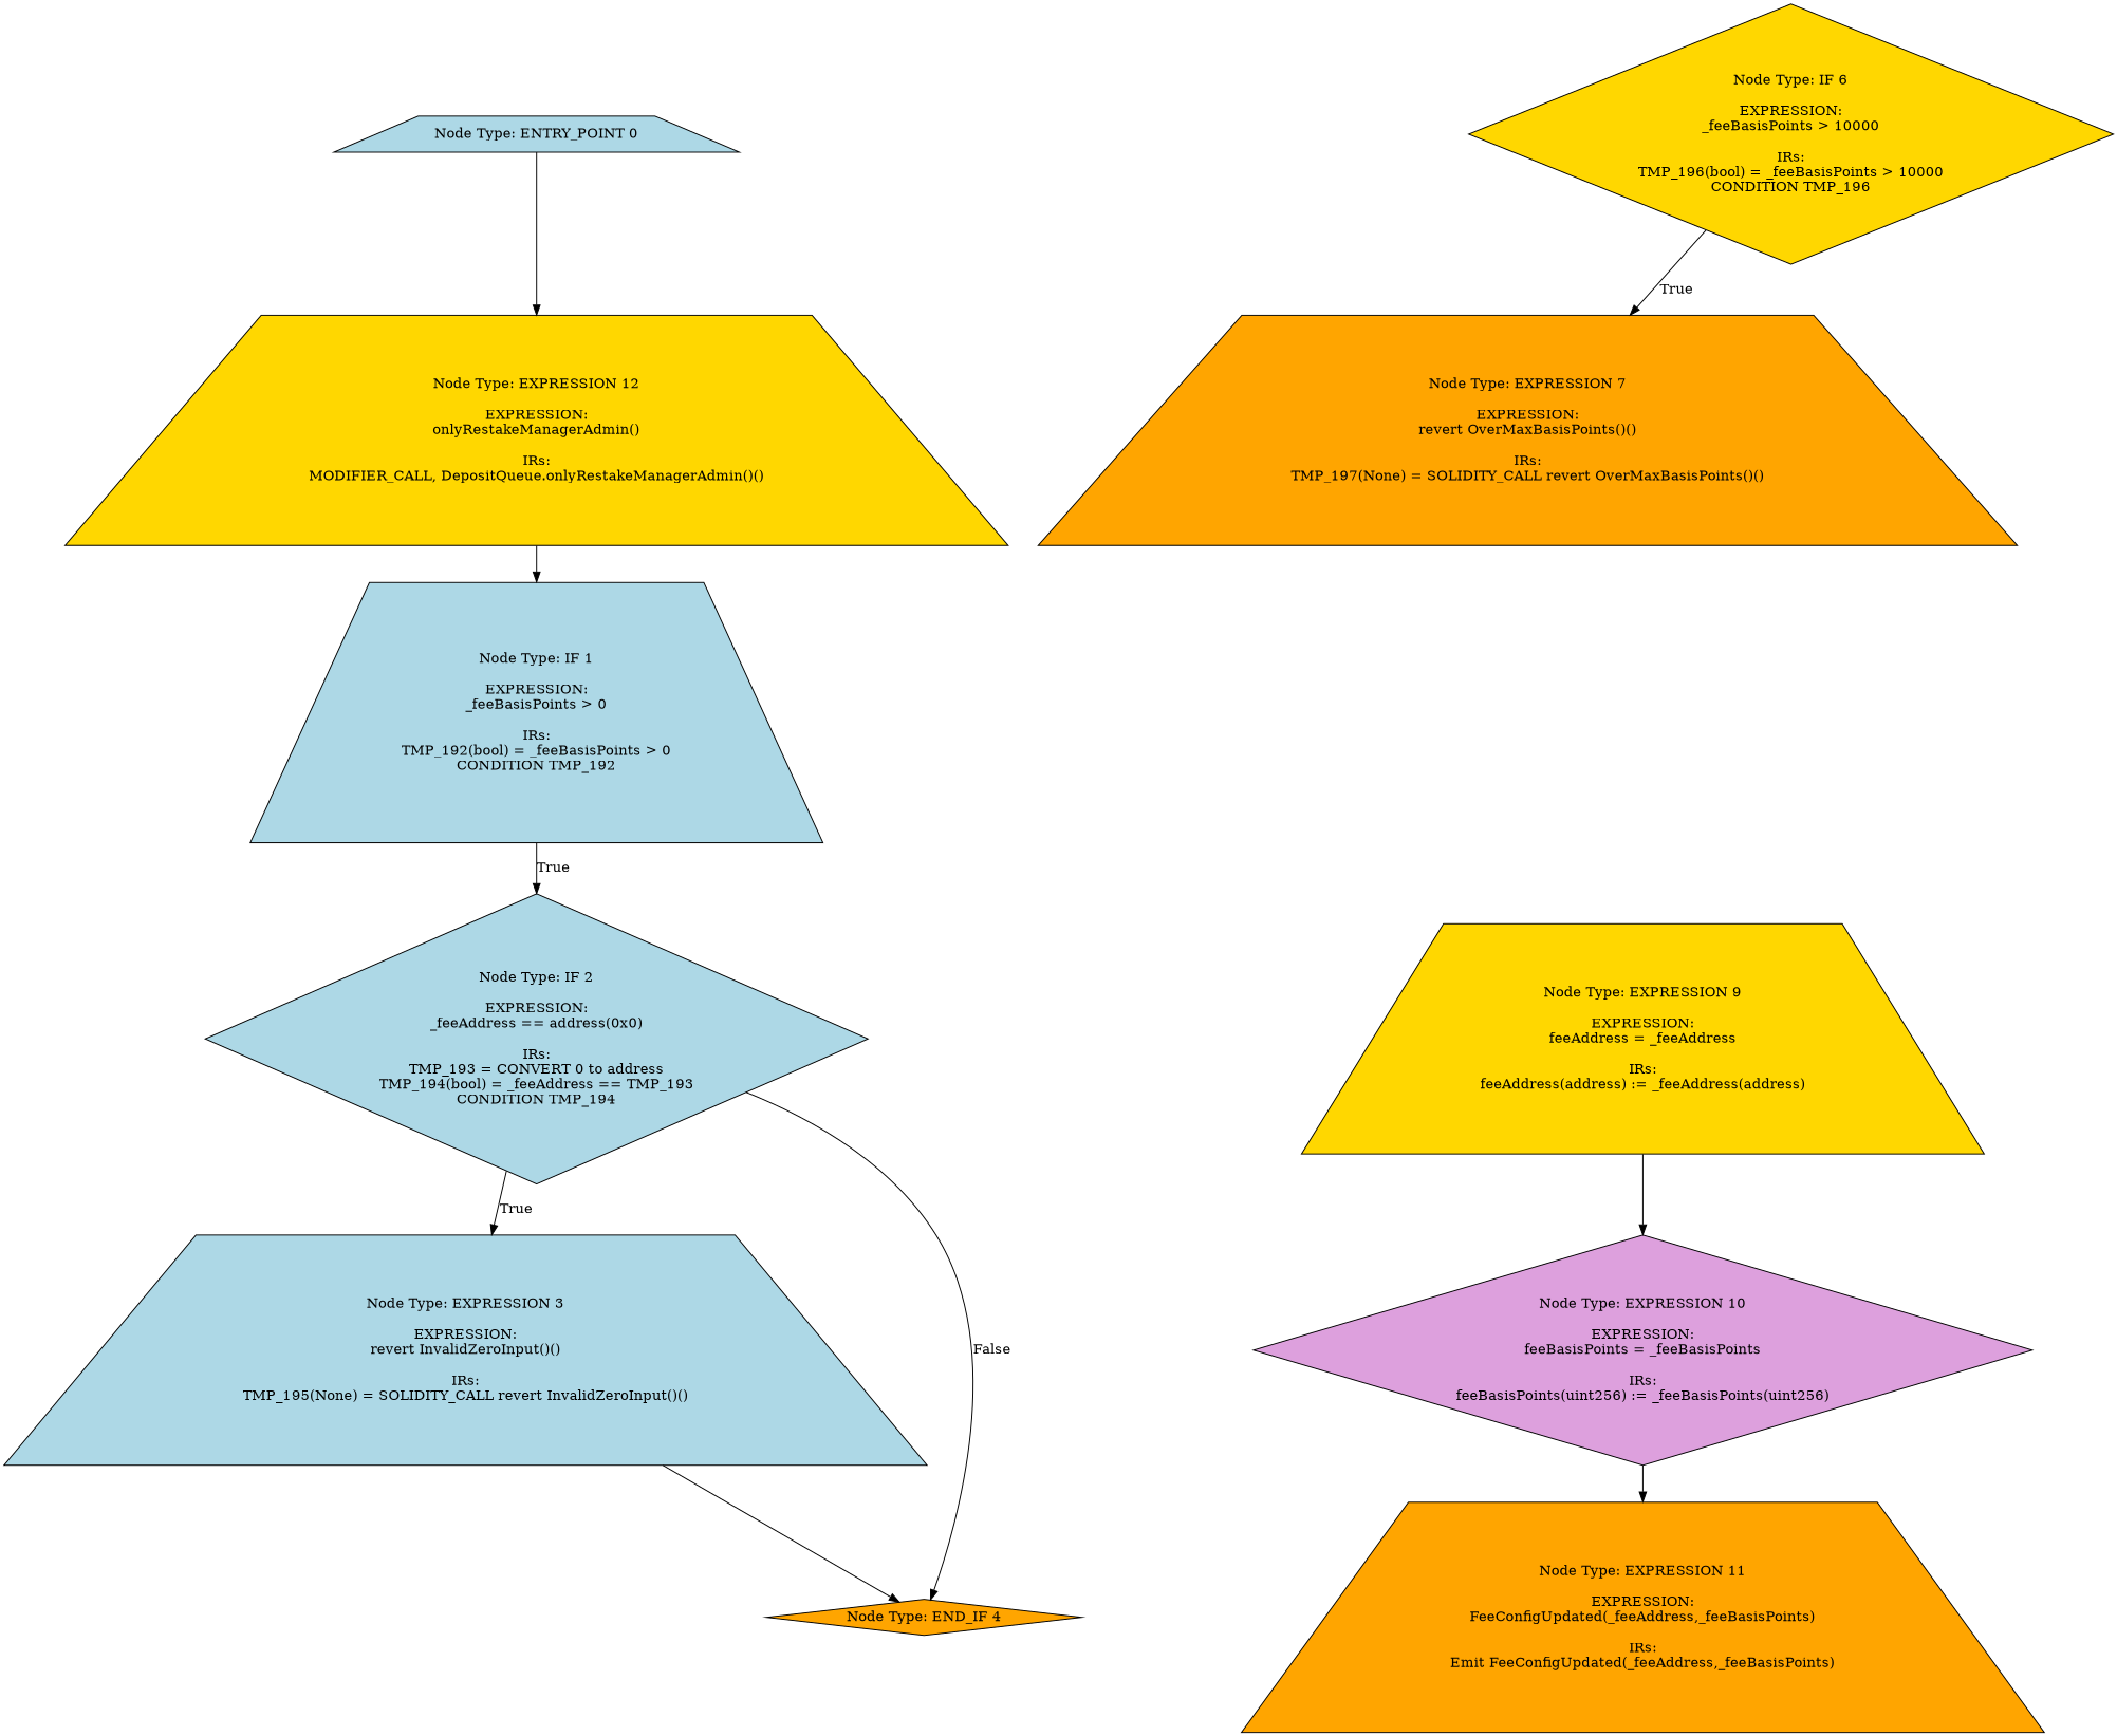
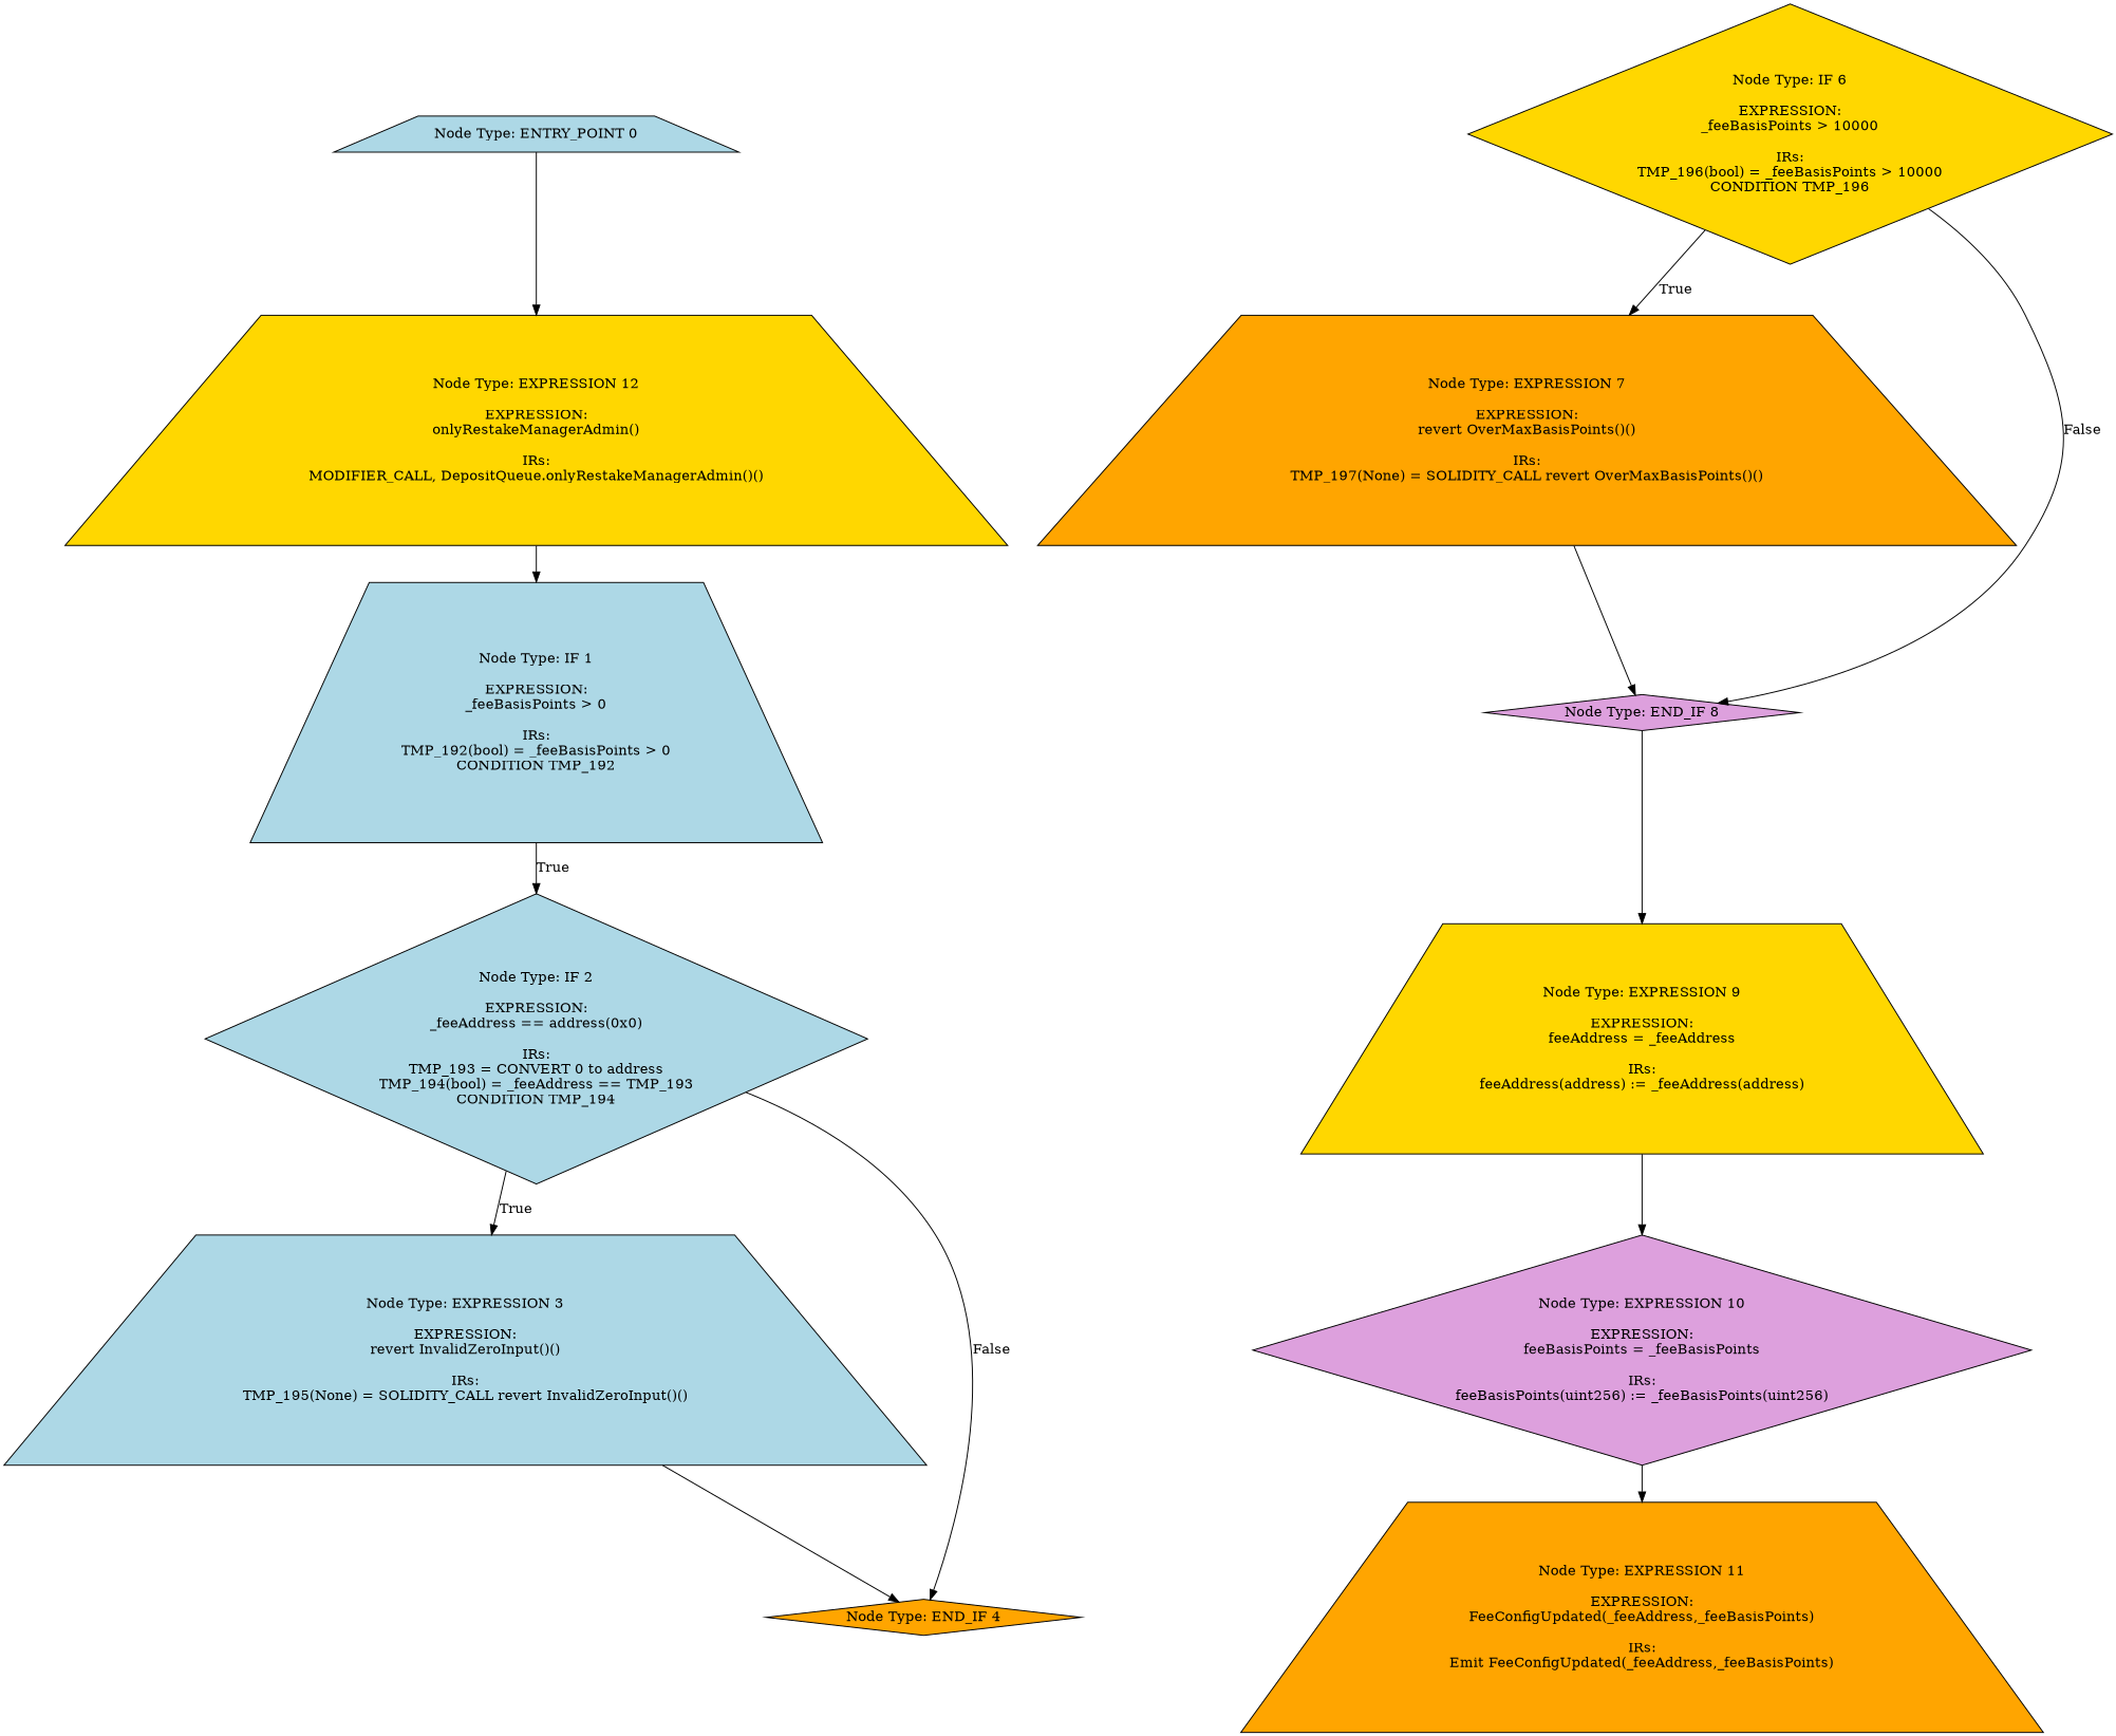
  digraph {
    node [fillcolor=lightblue shape=trapezium style=filled]
    n1 [label="Node Type: ENTRY_POINT 0\n"]
    n2 [fillcolor=gold label="Node Type: EXPRESSION 12\n\nEXPRESSION:\nonlyRestakeManagerAdmin()\n\nIRs:\nMODIFIER_CALL, DepositQueue.onlyRestakeManagerAdmin()()"]
    n3 [label="Node Type: IF 1\n\nEXPRESSION:\n_feeBasisPoints > 0\n\nIRs:\nTMP_192(bool) = _feeBasisPoints > 0\nCONDITION TMP_192"]
    n4 [label="Node Type: IF 2\n\nEXPRESSION:\n_feeAddress == address(0x0)\n\nIRs:\nTMP_193 = CONVERT 0 to address\nTMP_194(bool) = _feeAddress == TMP_193\nCONDITION TMP_194" shape=diamond]
    n5 [label="Node Type: EXPRESSION 3\n\nEXPRESSION:\nrevert InvalidZeroInput()()\n\nIRs:\nTMP_195(None) = SOLIDITY_CALL revert InvalidZeroInput()()"]
    n6 [fillcolor=orange label="Node Type: END_IF 4\n" shape=diamond]
    n7 [fillcolor=gold label="Node Type: IF 6\n\nEXPRESSION:\n_feeBasisPoints > 10000\n\nIRs:\nTMP_196(bool) = _feeBasisPoints > 10000\nCONDITION TMP_196" shape=diamond]
    n8 [fillcolor=orange label="Node Type: EXPRESSION 7\n\nEXPRESSION:\nrevert OverMaxBasisPoints()()\n\nIRs:\nTMP_197(None) = SOLIDITY_CALL revert OverMaxBasisPoints()()"]
+   n9 [fillcolor=plum label="Node Type: END_IF 8\n" shape=diamond]
    n10 [fillcolor=gold label="Node Type: EXPRESSION 9\n\nEXPRESSION:\nfeeAddress = _feeAddress\n\nIRs:\nfeeAddress(address) := _feeAddress(address)"]
    n11 [fillcolor=plum label="Node Type: EXPRESSION 10\n\nEXPRESSION:\nfeeBasisPoints = _feeBasisPoints\n\nIRs:\nfeeBasisPoints(uint256) := _feeBasisPoints(uint256)" shape=diamond]
    n12 [fillcolor=orange label="Node Type: EXPRESSION 11\n\nEXPRESSION:\nFeeConfigUpdated(_feeAddress,_feeBasisPoints)\n\nIRs:\nEmit FeeConfigUpdated(_feeAddress,_feeBasisPoints)"]
    n1 -> n2
    n2 -> n3
    n3 -> n4 [label=True]
    n4 -> n5 [label=True]
    n4 -> n6 [label=False]
    n5 -> n6
    n7 -> n8 [label=True]
+   n7 -> n9 [label=False]
+   n8 -> n9
+   n9 -> n10
    n10 -> n11
    n11 -> n12
  }
